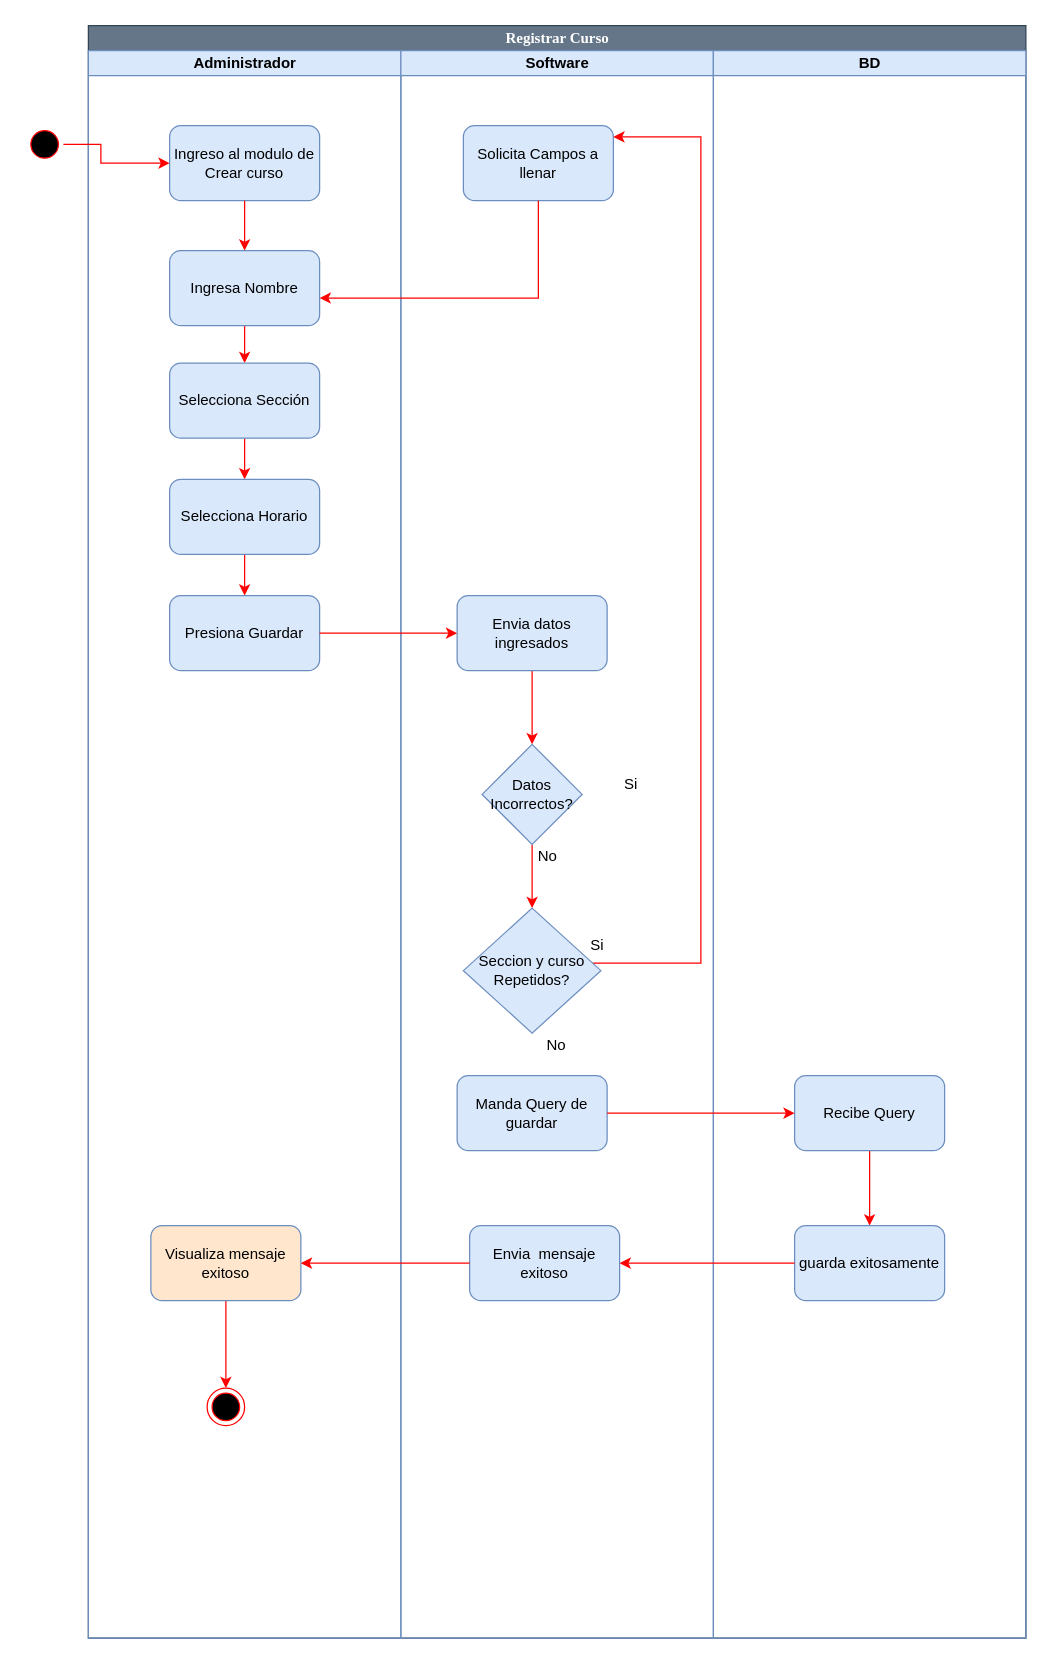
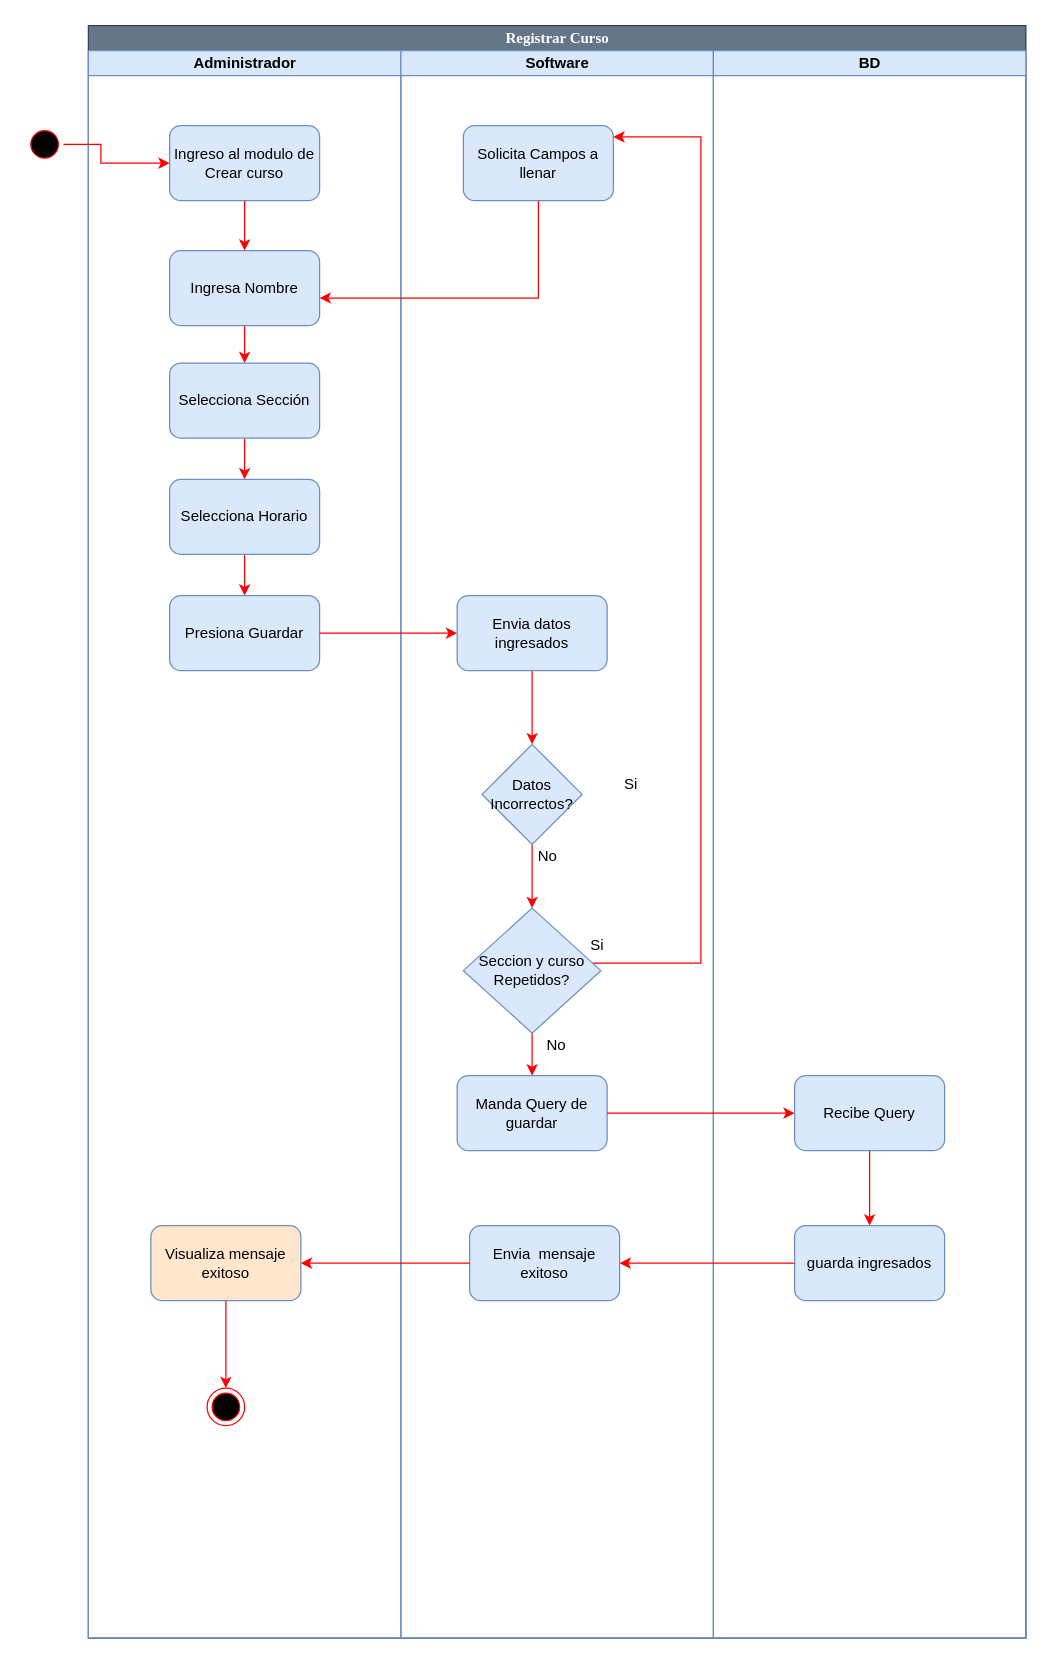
  <mxCell id="0" />
  <mxCell id="1" parent="0" />
  <mxCell id="2" value="Registrar Curso" style="swimlane;html=1;childLayout=stackLayout;startSize=20;rounded=0;shadow=0;comic=0;labelBackgroundColor=none;strokeColor=#314354;strokeWidth=1;fillColor=#647687;fontFamily=Verdana;fontSize=12;align=center;fontColor=#ffffff;" vertex="1" parent="1"><mxGeometry x="70" y="20" width="750" height="1290" as="geometry" /></mxCell>
  <mxCell id="3" value="Administrador" style="swimlane;html=1;startSize=20;fillColor=#dae8fc;strokeColor=#6c8ebf;" vertex="1" parent="2"><mxGeometry y="20" width="250" height="1270" as="geometry" /></mxCell>
  <mxCell id="4" value="Ingreso al modulo de Crear curso" style="rounded=1;whiteSpace=wrap;html=1;fillColor=#dae8fc;strokeColor=#6c8ebf;" vertex="1" parent="3"><mxGeometry x="65" y="60" width="120" height="60" as="geometry" /></mxCell>
  <mxCell id="5" style="edgeStyle=orthogonalEdgeStyle;rounded=0;orthogonalLoop=1;jettySize=auto;html=1;strokeColor=#FF0000;" edge="1" parent="3" source="6" target="8"><mxGeometry relative="1" as="geometry" /></mxCell>
  <mxCell id="6" value="Ingresa Nombre" style="rounded=1;whiteSpace=wrap;html=1;fillColor=#dae8fc;strokeColor=#6c8ebf;" vertex="1" parent="3"><mxGeometry x="65" y="160" width="120" height="60" as="geometry" /></mxCell>
  <mxCell id="7" style="edgeStyle=orthogonalEdgeStyle;rounded=0;orthogonalLoop=1;jettySize=auto;html=1;strokeColor=#FF0000;" edge="1" parent="3" source="8" target="10"><mxGeometry relative="1" as="geometry" /></mxCell>
  <mxCell id="8" value="Selecciona Sección" style="rounded=1;whiteSpace=wrap;html=1;fillColor=#dae8fc;strokeColor=#6c8ebf;" vertex="1" parent="3"><mxGeometry x="65" y="250" width="120" height="60" as="geometry" /></mxCell>
  <mxCell id="9" style="edgeStyle=orthogonalEdgeStyle;rounded=0;orthogonalLoop=1;jettySize=auto;html=1;strokeColor=#FF0000;" edge="1" parent="3" source="10" target="11"><mxGeometry relative="1" as="geometry" /></mxCell>
  <mxCell id="10" value="Selecciona Horario" style="rounded=1;whiteSpace=wrap;html=1;fillColor=#dae8fc;strokeColor=#6c8ebf;" vertex="1" parent="3"><mxGeometry x="65" y="343" width="120" height="60" as="geometry" /></mxCell>
  <mxCell id="11" value="Presiona Guardar" style="rounded=1;whiteSpace=wrap;html=1;fillColor=#dae8fc;strokeColor=#6c8ebf;" vertex="1" parent="3"><mxGeometry x="65" y="436" width="120" height="60" as="geometry" /></mxCell>
  <mxCell id="12" style="edgeStyle=orthogonalEdgeStyle;rounded=0;orthogonalLoop=1;jettySize=auto;html=1;entryX=0.5;entryY=0;entryDx=0;entryDy=0;strokeColor=#FF0000;" edge="1" parent="3" source="13" target="14"><mxGeometry relative="1" as="geometry" /></mxCell>
  <mxCell id="13" value="Visualiza mensaje exitoso" style="rounded=1;whiteSpace=wrap;html=1;fillColor=#ffe6cc;strokeColor=#6c8ebf;" vertex="1" parent="3"><mxGeometry x="50" y="940" width="120" height="60" as="geometry" /></mxCell>
  <mxCell id="14" value="" style="ellipse;html=1;shape=endState;fillColor=#000000;strokeColor=#ff0000;" vertex="1" parent="3"><mxGeometry x="95" y="1070" width="30" height="30" as="geometry" /></mxCell>
  <mxCell id="15" value="Software" style="swimlane;html=1;startSize=20;fillColor=#dae8fc;strokeColor=#6c8ebf;" vertex="1" parent="2"><mxGeometry x="250" y="20" width="250" height="1270" as="geometry" /></mxCell>
  <mxCell id="16" value="Solicita Campos a llenar" style="rounded=1;whiteSpace=wrap;html=1;fillColor=#dae8fc;strokeColor=#6c8ebf;" vertex="1" parent="15"><mxGeometry x="50" y="60" width="120" height="60" as="geometry" /></mxCell>
  <mxCell id="17" style="edgeStyle=orthogonalEdgeStyle;rounded=0;orthogonalLoop=1;jettySize=auto;html=1;entryX=0.5;entryY=0;entryDx=0;entryDy=0;strokeColor=#FF0000;" edge="1" parent="15" source="18" target="20"><mxGeometry relative="1" as="geometry" /></mxCell>
  <mxCell id="18" value="Envia datos ingresados" style="rounded=1;whiteSpace=wrap;html=1;fillColor=#dae8fc;strokeColor=#6c8ebf;" vertex="1" parent="15"><mxGeometry x="45" y="436" width="120" height="60" as="geometry" /></mxCell>
  <mxCell id="19" style="edgeStyle=orthogonalEdgeStyle;rounded=0;orthogonalLoop=1;jettySize=auto;html=1;entryX=0.5;entryY=0;entryDx=0;entryDy=0;strokeColor=#FF0000;" edge="1" parent="15" source="20" target="23"><mxGeometry relative="1" as="geometry" /></mxCell>
  <mxCell id="20" value="Datos Incorrectos?" style="rhombus;whiteSpace=wrap;html=1;fillColor=#dae8fc;strokeColor=#6c8ebf;" vertex="1" parent="15"><mxGeometry x="65" y="555" width="80" height="80" as="geometry" /></mxCell>
  <mxCell id="21" style="edgeStyle=orthogonalEdgeStyle;rounded=0;orthogonalLoop=1;jettySize=auto;html=1;strokeColor=#FF0000;entryX=1;entryY=0.15;entryDx=0;entryDy=0;entryPerimeter=0;" edge="1" parent="15" source="23" target="16"><mxGeometry relative="1" as="geometry"><mxPoint x="200" y="70" as="targetPoint" /><Array as="points"><mxPoint x="240" y="730" /><mxPoint x="240" y="69" /></Array></mxGeometry></mxCell>
+ <mxCell id="22" style="edgeStyle=orthogonalEdgeStyle;rounded=0;orthogonalLoop=1;jettySize=auto;html=1;entryX=0.5;entryY=0;entryDx=0;entryDy=0;strokeColor=#FF0000;" edge="1" parent="15" source="23" target="24"><mxGeometry relative="1" as="geometry" /></mxCell>
  <mxCell id="23" value="Seccion y curso Repetidos?" style="rhombus;whiteSpace=wrap;html=1;fillColor=#dae8fc;strokeColor=#6c8ebf;" vertex="1" parent="15"><mxGeometry x="50" y="686" width="110" height="100" as="geometry" /></mxCell>
  <mxCell id="24" value="Manda Query de guardar" style="rounded=1;whiteSpace=wrap;html=1;fillColor=#dae8fc;strokeColor=#6c8ebf;" vertex="1" parent="15"><mxGeometry x="45" y="820" width="120" height="60" as="geometry" /></mxCell>
  <mxCell id="25" value="Envia&amp;nbsp; mensaje exitoso" style="rounded=1;whiteSpace=wrap;html=1;fillColor=#dae8fc;strokeColor=#6c8ebf;" vertex="1" parent="15"><mxGeometry x="55" y="940" width="120" height="60" as="geometry" /></mxCell>
  <mxCell id="26" value="BD" style="swimlane;html=1;startSize=20;fillColor=#dae8fc;strokeColor=#6c8ebf;" vertex="1" parent="2"><mxGeometry x="500" y="20" width="250" height="1270" as="geometry" /></mxCell>
  <mxCell id="27" style="edgeStyle=orthogonalEdgeStyle;rounded=0;orthogonalLoop=1;jettySize=auto;html=1;entryX=0.5;entryY=0;entryDx=0;entryDy=0;strokeColor=#FF0000;" edge="1" parent="26" source="28" target="29"><mxGeometry relative="1" as="geometry" /></mxCell>
  <mxCell id="28" value="Recibe Query" style="rounded=1;whiteSpace=wrap;html=1;fillColor=#dae8fc;strokeColor=#6c8ebf;" vertex="1" parent="26"><mxGeometry x="65" y="820" width="120" height="60" as="geometry" /></mxCell>
- <mxCell id="29" value="guarda exitosamente" style="rounded=1;whiteSpace=wrap;html=1;fillColor=#dae8fc;strokeColor=#6c8ebf;" vertex="1" parent="26"><mxGeometry x="65" y="940" width="120" height="60" as="geometry" /></mxCell>
+ <mxCell id="29" value="guarda ingresados" style="rounded=1;whiteSpace=wrap;html=1;fillColor=#dae8fc;strokeColor=#6c8ebf;" vertex="1" parent="26"><mxGeometry x="65" y="940" width="120" height="60" as="geometry" /></mxCell>
  <mxCell id="30" style="edgeStyle=orthogonalEdgeStyle;rounded=0;orthogonalLoop=1;jettySize=auto;html=1;strokeColor=#FF0000;" edge="1" parent="2" source="4" target="6"><mxGeometry relative="1" as="geometry" /></mxCell>
  <mxCell id="31" style="edgeStyle=orthogonalEdgeStyle;rounded=0;orthogonalLoop=1;jettySize=auto;html=1;entryX=1;entryY=0.633;entryDx=0;entryDy=0;entryPerimeter=0;strokeColor=#FF0000;" edge="1" parent="2" source="16" target="6"><mxGeometry relative="1" as="geometry"><Array as="points"><mxPoint x="360" y="218" /></Array></mxGeometry></mxCell>
  <mxCell id="32" style="edgeStyle=orthogonalEdgeStyle;rounded=0;orthogonalLoop=1;jettySize=auto;html=1;strokeColor=#FF0000;" edge="1" parent="2" source="11" target="18"><mxGeometry relative="1" as="geometry" /></mxCell>
  <mxCell id="33" style="edgeStyle=orthogonalEdgeStyle;rounded=0;orthogonalLoop=1;jettySize=auto;html=1;strokeColor=#FF0000;" edge="1" parent="2" source="24" target="28"><mxGeometry relative="1" as="geometry" /></mxCell>
  <mxCell id="34" style="edgeStyle=orthogonalEdgeStyle;rounded=0;orthogonalLoop=1;jettySize=auto;html=1;entryX=1;entryY=0.5;entryDx=0;entryDy=0;strokeColor=#FF0000;" edge="1" parent="2" source="29" target="25"><mxGeometry relative="1" as="geometry" /></mxCell>
  <mxCell id="35" style="edgeStyle=orthogonalEdgeStyle;rounded=0;orthogonalLoop=1;jettySize=auto;html=1;entryX=1;entryY=0.5;entryDx=0;entryDy=0;strokeColor=#FF0000;" edge="1" parent="2" source="25" target="13"><mxGeometry relative="1" as="geometry" /></mxCell>
  <mxCell id="36" style="edgeStyle=orthogonalEdgeStyle;rounded=0;orthogonalLoop=1;jettySize=auto;html=1;strokeColor=#FF0000;entryX=0;entryY=0.5;entryDx=0;entryDy=0;exitX=1;exitY=0.5;exitDx=0;exitDy=0;" edge="1" parent="1" source="37" target="4"><mxGeometry relative="1" as="geometry"><Array as="points"><mxPoint x="80" y="115" /><mxPoint x="80" y="130" /></Array></mxGeometry></mxCell>
  <mxCell id="37" value="" style="ellipse;html=1;shape=startState;fillColor=#000000;strokeColor=#ff0000;" vertex="1" parent="1"><mxGeometry x="20" y="100" width="30" height="30" as="geometry" /></mxCell>
  <mxCell id="38" value="Si" style="text;html=1;resizable=0;points=[];autosize=1;align=left;verticalAlign=top;spacingTop=-4;" vertex="1" parent="1"><mxGeometry x="497" y="617" width="30" height="20" as="geometry" /></mxCell>
  <mxCell id="39" value="No" style="text;html=1;resizable=0;points=[];autosize=1;align=left;verticalAlign=top;spacingTop=-4;" vertex="1" parent="1"><mxGeometry x="428" y="675" width="30" height="20" as="geometry" /></mxCell>
  <mxCell id="40" value="Si" style="text;html=1;resizable=0;points=[];autosize=1;align=left;verticalAlign=top;spacingTop=-4;" vertex="1" parent="1"><mxGeometry x="470" y="746" width="30" height="20" as="geometry" /></mxCell>
  <mxCell id="41" value="No" style="text;html=1;resizable=0;points=[];autosize=1;align=left;verticalAlign=top;spacingTop=-4;" vertex="1" parent="1"><mxGeometry x="435" y="826" width="30" height="20" as="geometry" /></mxCell>
